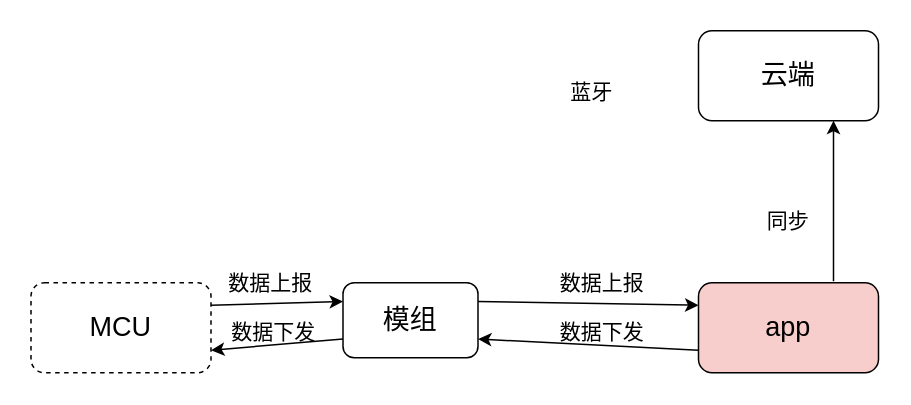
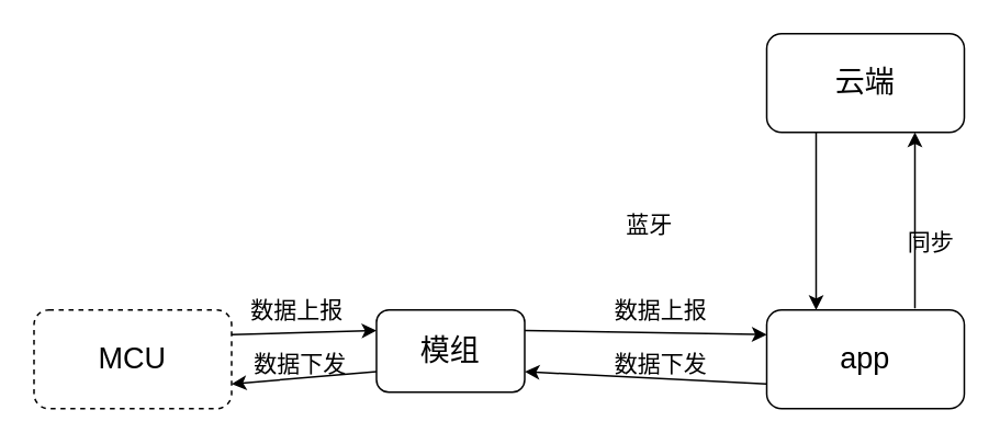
  <mxCell id="0" />
  <mxCell id="1" parent="0" />
  <mxCell id="2" value="&lt;font style=&quot;font-size: 18px&quot;&gt;MCU&lt;/font&gt;" style="rounded=1;whiteSpace=wrap;html=1;dashed=1;" vertex="1" parent="1"><mxGeometry x="20" y="188" width="120" height="60" as="geometry" /></mxCell>
  <mxCell id="3" value="模组" style="rounded=1;whiteSpace=wrap;html=1;fontSize=18;" vertex="1" parent="1"><mxGeometry x="228" y="188" width="90" height="50" as="geometry" /></mxCell>
- <mxCell id="4" value="app" style="rounded=1;whiteSpace=wrap;html=1;fontSize=18;fillColor=#f8cecc;" vertex="1" parent="1"><mxGeometry x="465" y="188" width="120" height="60" as="geometry" /></mxCell>
+ <mxCell id="4" value="app" style="rounded=1;whiteSpace=wrap;html=1;fontSize=18;" vertex="1" parent="1"><mxGeometry x="465" y="188" width="120" height="60" as="geometry" /></mxCell>
  <mxCell id="5" value="云端" style="rounded=1;whiteSpace=wrap;html=1;fontSize=18;" vertex="1" parent="1"><mxGeometry x="465" y="20" width="120" height="60" as="geometry" /></mxCell>
  <mxCell id="6" value="" style="endArrow=classic;html=1;rounded=0;fontSize=14;exitX=1;exitY=0.25;exitDx=0;exitDy=0;exitPerimeter=0;entryX=0;entryY=0.25;entryDx=0;entryDy=0;" edge="1" parent="1" source="3" target="4"><mxGeometry width="50" height="50" relative="1" as="geometry"><mxPoint x="354" y="165" as="sourcePoint" /><mxPoint x="404" y="115" as="targetPoint" /></mxGeometry></mxCell>
- <mxCell id="7" value="蓝牙" style="text;html=1;strokeColor=none;fillColor=none;align=center;verticalAlign=middle;whiteSpace=wrap;rounded=0;fontSize=14;" vertex="1" parent="1"><mxGeometry x="364" y="46" width="60" height="30" as="geometry" /></mxCell>
+ <mxCell id="7" value="蓝牙" style="text;html=1;strokeColor=none;fillColor=none;align=center;verticalAlign=middle;whiteSpace=wrap;rounded=0;fontSize=14;" vertex="1" parent="1"><mxGeometry x="364" y="121" width="60" height="30" as="geometry" /></mxCell>
  <mxCell id="8" value="" style="endArrow=classic;html=1;rounded=0;fontSize=14;entryX=1;entryY=0.75;entryDx=0;entryDy=0;exitX=0;exitY=0.75;exitDx=0;exitDy=0;" edge="1" parent="1" source="4" target="3"><mxGeometry width="50" height="50" relative="1" as="geometry"><mxPoint x="391" y="288" as="sourcePoint" /><mxPoint x="441" y="238" as="targetPoint" /></mxGeometry></mxCell>
  <mxCell id="9" value="数据下发" style="text;html=1;strokeColor=none;fillColor=none;align=center;verticalAlign=middle;whiteSpace=wrap;rounded=0;fontSize=14;" vertex="1" parent="1"><mxGeometry x="371" y="206" width="60" height="30" as="geometry" /></mxCell>
  <mxCell id="10" value="数据上报" style="text;html=1;strokeColor=none;fillColor=none;align=center;verticalAlign=middle;whiteSpace=wrap;rounded=0;fontSize=14;" vertex="1" parent="1"><mxGeometry x="371" y="173" width="60" height="30" as="geometry" /></mxCell>
  <mxCell id="11" value="" style="endArrow=classic;html=1;rounded=0;fontSize=14;entryX=0.75;entryY=1;entryDx=0;entryDy=0;" edge="1" parent="1" target="5"><mxGeometry width="50" height="50" relative="1" as="geometry"><mxPoint x="555" y="187" as="sourcePoint" /><mxPoint x="565" y="112" as="targetPoint" /></mxGeometry></mxCell>
- <mxCell id="13" value="同步" style="text;html=1;strokeColor=none;fillColor=none;align=center;verticalAlign=middle;whiteSpace=wrap;rounded=0;fontSize=14;" vertex="1" parent="1"><mxGeometry x="495" y="132" width="60" height="30" as="geometry" /></mxCell>
+ <mxCell id="12" value="" style="endArrow=classic;html=1;rounded=0;fontSize=14;entryX=0.25;entryY=0;entryDx=0;entryDy=0;exitX=0.25;exitY=1;exitDx=0;exitDy=0;" edge="1" parent="1" source="5" target="4"><mxGeometry width="50" height="50" relative="1" as="geometry"><mxPoint x="400" y="145" as="sourcePoint" /><mxPoint x="450" y="95" as="targetPoint" /></mxGeometry></mxCell>
+ <mxCell id="13" value="同步" style="text;html=1;strokeColor=none;fillColor=none;align=center;verticalAlign=middle;whiteSpace=wrap;rounded=0;fontSize=14;" vertex="1" parent="1"><mxGeometry x="535" y="132" width="60" height="30" as="geometry" /></mxCell>
  <mxCell id="14" value="" style="endArrow=classic;html=1;rounded=0;fontSize=14;exitX=1;exitY=0.25;exitDx=0;exitDy=0;entryX=0;entryY=0.25;entryDx=0;entryDy=0;" edge="1" parent="1" source="2" target="3"><mxGeometry width="50" height="50" relative="1" as="geometry"><mxPoint x="62" y="162" as="sourcePoint" /><mxPoint x="112" y="112" as="targetPoint" /></mxGeometry></mxCell>
  <mxCell id="15" value="" style="endArrow=classic;html=1;rounded=0;fontSize=14;exitX=0;exitY=0.75;exitDx=0;exitDy=0;entryX=1;entryY=0.75;entryDx=0;entryDy=0;" edge="1" parent="1" source="3" target="2"><mxGeometry width="50" height="50" relative="1" as="geometry"><mxPoint x="108" y="307" as="sourcePoint" /><mxPoint x="158" y="257" as="targetPoint" /></mxGeometry></mxCell>
  <mxCell id="16" value="数据上报" style="text;html=1;strokeColor=none;fillColor=none;align=center;verticalAlign=middle;whiteSpace=wrap;rounded=0;fontSize=14;" vertex="1" parent="1"><mxGeometry x="150" y="173" width="60" height="30" as="geometry" /></mxCell>
  <mxCell id="17" value="数据下发" style="text;html=1;strokeColor=none;fillColor=none;align=center;verticalAlign=middle;whiteSpace=wrap;rounded=0;fontSize=14;" vertex="1" parent="1"><mxGeometry x="152" y="206" width="60" height="30" as="geometry" /></mxCell>
